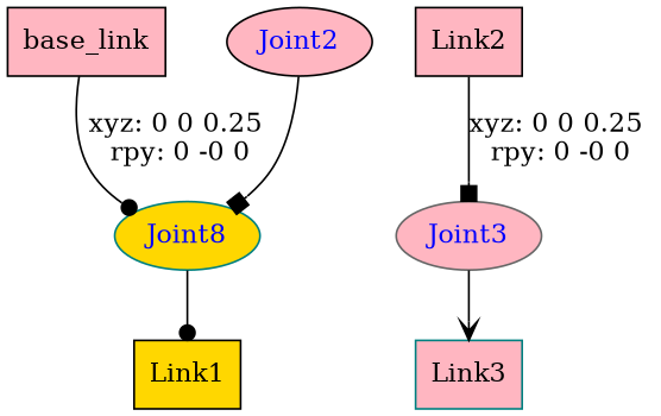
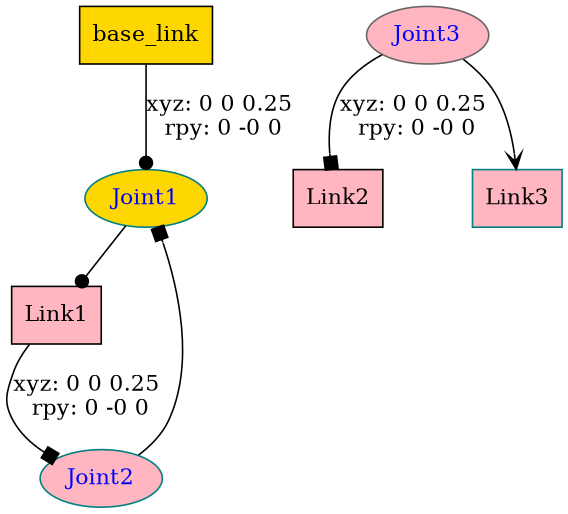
  digraph {
    node [color=black fillcolor=lightpink shape=box style=filled]
    edge [arrowhead=box]
-   n1 [label=base_link]
-   Joint1 [color=teal fillcolor=gold fontcolor=blue shape=ellipse label=Joint8]
-   n3 [fillcolor=gold label=Link1]
-   Joint2 [fontcolor=blue shape=ellipse]
+   n1 [fillcolor=gold label=base_link]
+   Joint1 [color=teal fillcolor=gold fontcolor=blue shape=ellipse]
+   n3 [label=Link1]
+   Joint2 [color=teal fontcolor=blue shape=ellipse]
    n5 [label=Link2]
    Joint3 [color=gray40 fontcolor=blue shape=ellipse]
    n7 [color=teal label=Link3]
    n1 -> Joint1 [arrowhead=dot label="xyz: 0 0 0.25 \nrpy: 0 -0 0"]
    Joint1 -> n3 [arrowhead=dot]
+   n3 -> Joint2 [label="xyz: 0 0 0.25 \nrpy: 0 -0 0"]
    Joint2 -> Joint1
-   n5 -> Joint3 [label="xyz: 0 0 0.25 \nrpy: 0 -0 0"]
+   Joint3 -> n5 [label="xyz: 0 0 0.25 \nrpy: 0 -0 0"]
    Joint3 -> n7 [arrowhead=vee]
  }
